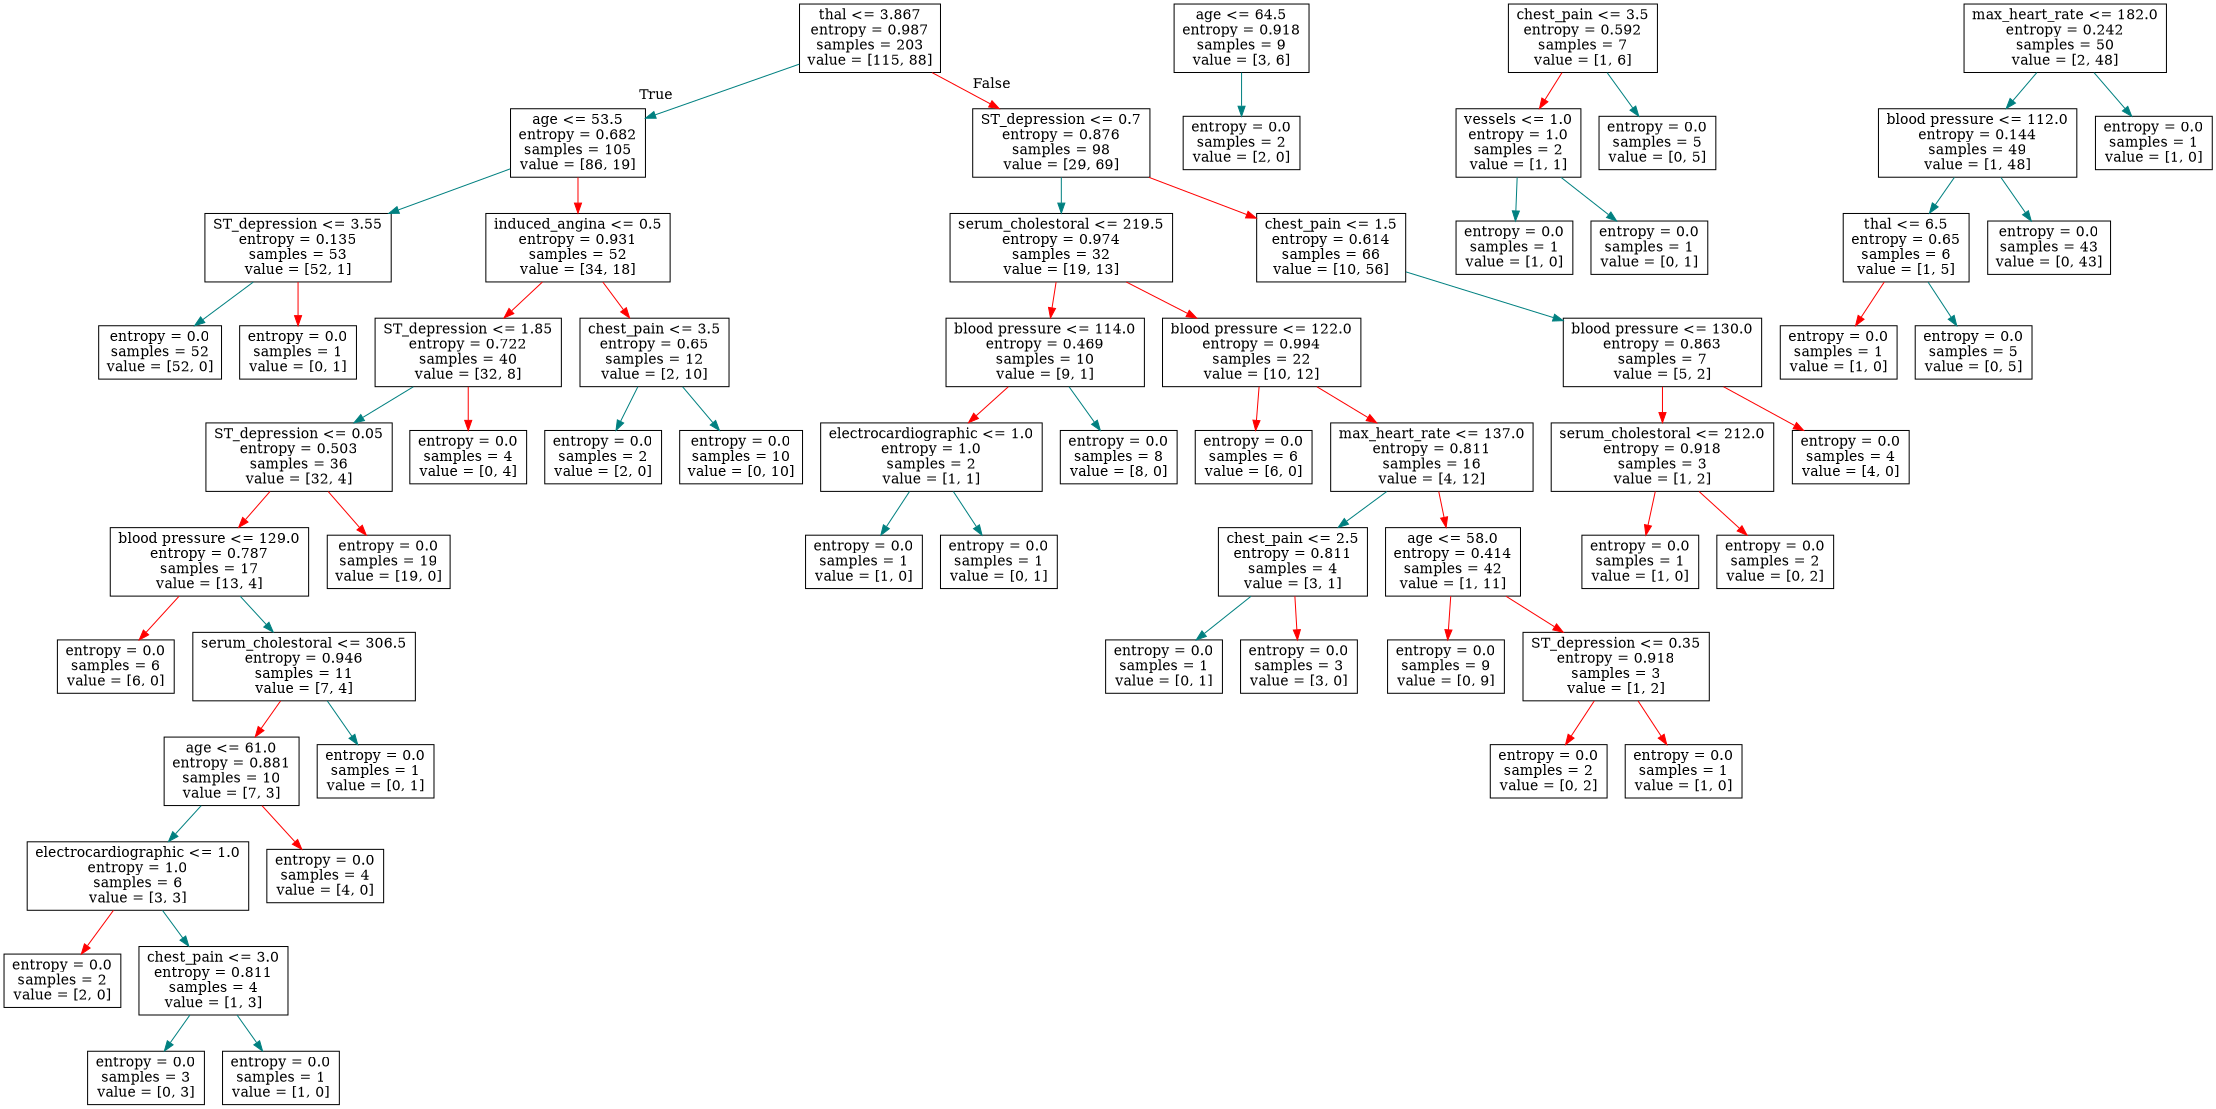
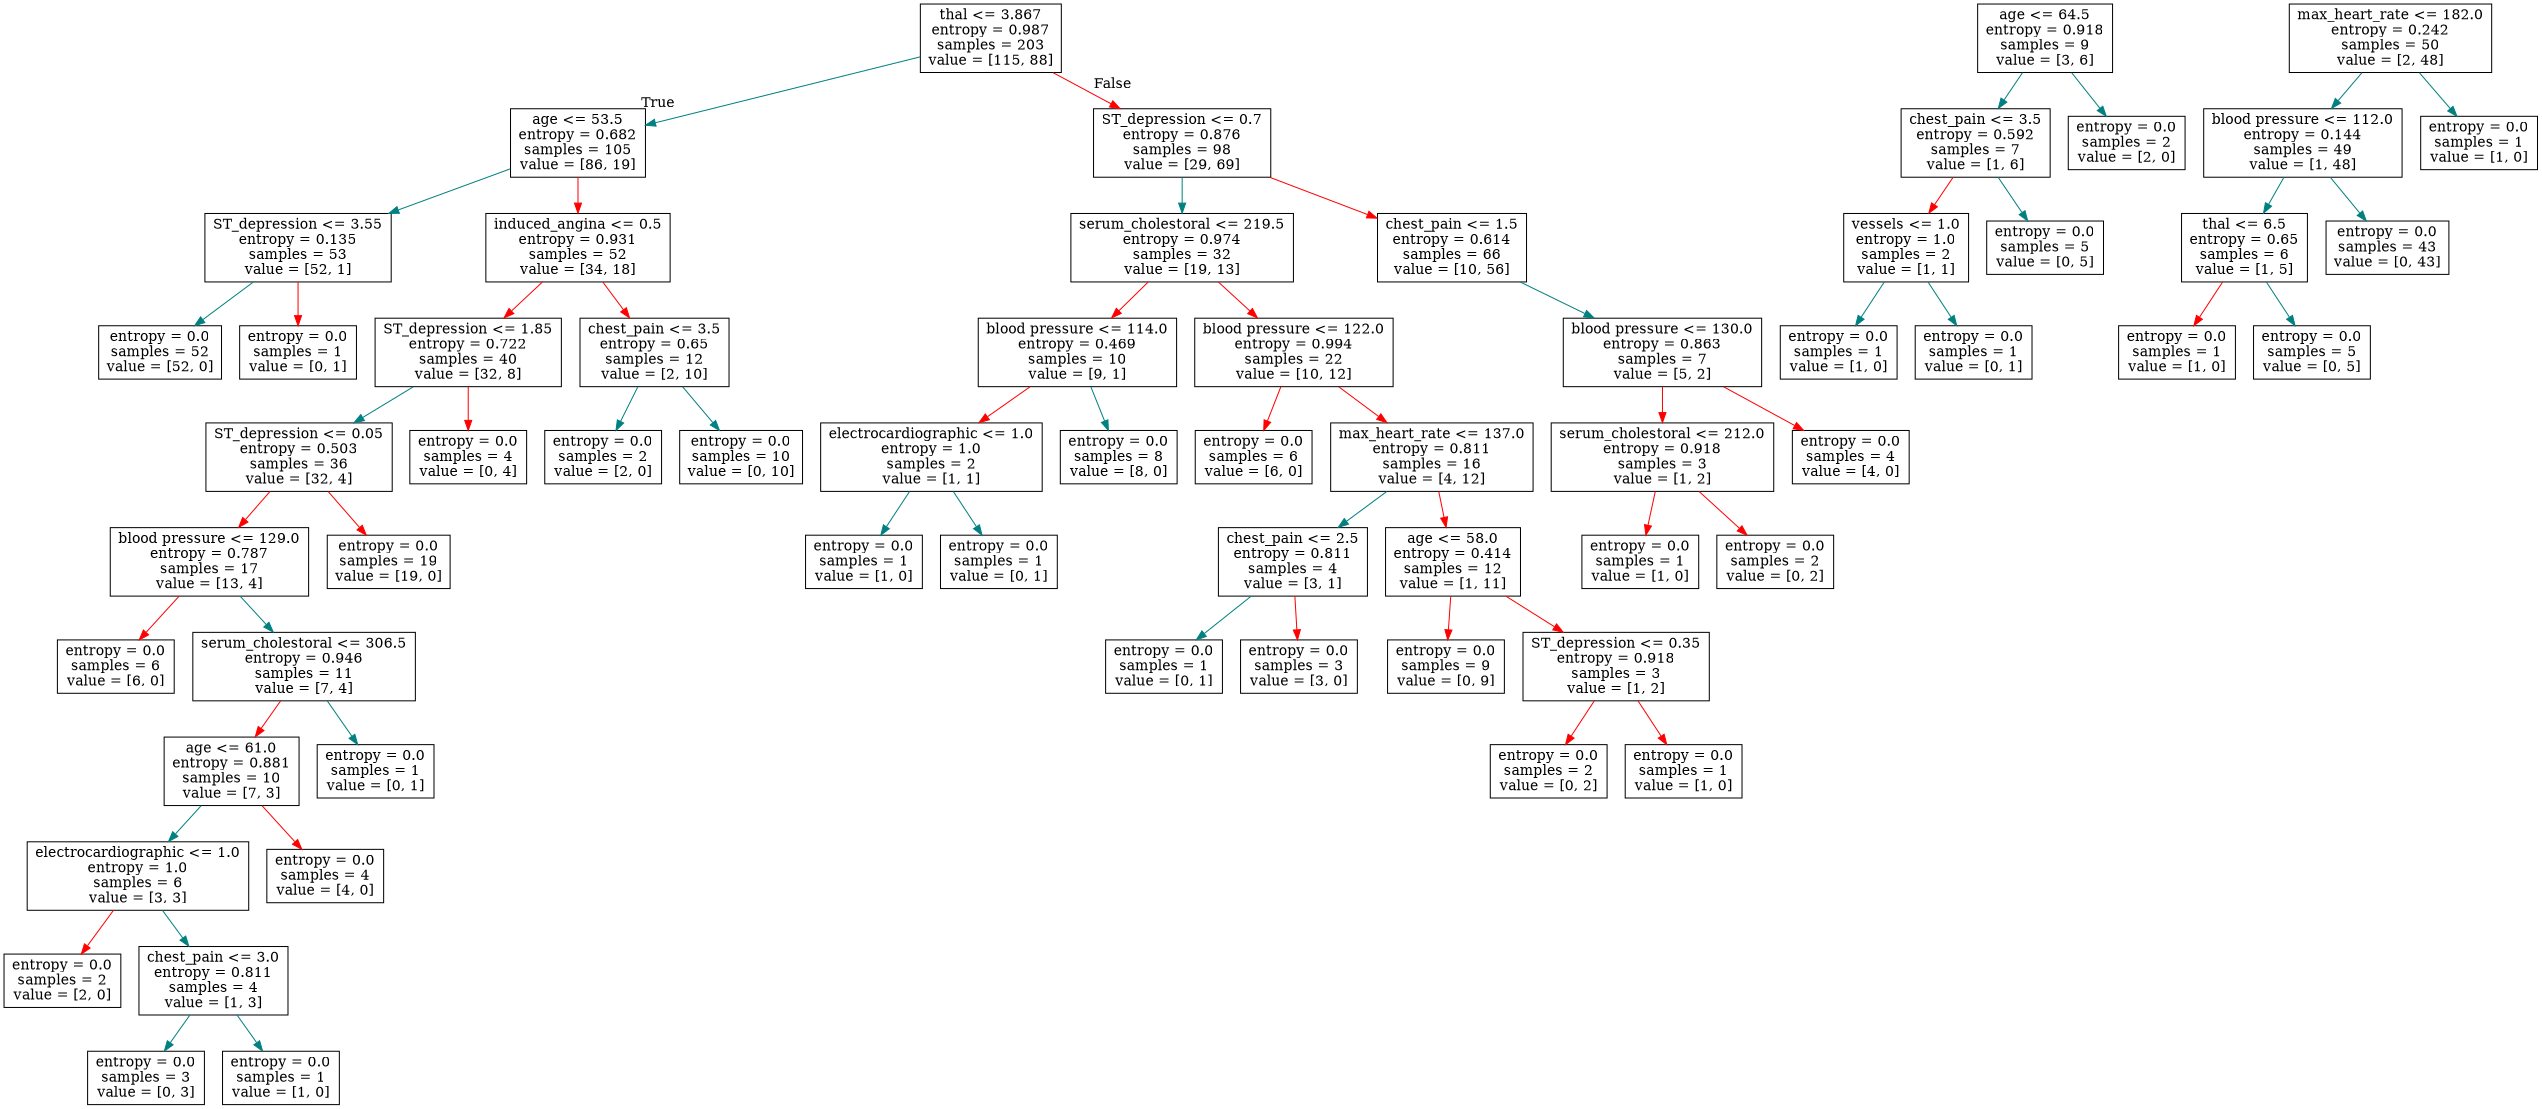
  digraph {
    node [shape=box]
    edge [color=red]
    n1 [label="thal <= 3.867\nentropy = 0.987\nsamples = 203\nvalue = [115, 88]"]
    n2 [label="age <= 53.5\nentropy = 0.682\nsamples = 105\nvalue = [86, 19]"]
    n3 [label="ST_depression <= 0.7\nentropy = 0.876\nsamples = 98\nvalue = [29, 69]"]
    n4 [label="ST_depression <= 3.55\nentropy = 0.135\nsamples = 53\nvalue = [52, 1]"]
    n5 [label="induced_angina <= 0.5\nentropy = 0.931\nsamples = 52\nvalue = [34, 18]"]
    n6 [label="serum_cholestoral <= 219.5\nentropy = 0.974\nsamples = 32\nvalue = [19, 13]"]
    n7 [label="chest_pain <= 1.5\nentropy = 0.614\nsamples = 66\nvalue = [10, 56]"]
    n8 [label="entropy = 0.0\nsamples = 52\nvalue = [52, 0]"]
    n9 [label="entropy = 0.0\nsamples = 1\nvalue = [0, 1]"]
    n10 [label="ST_depression <= 1.85\nentropy = 0.722\nsamples = 40\nvalue = [32, 8]"]
    n11 [label="chest_pain <= 3.5\nentropy = 0.65\nsamples = 12\nvalue = [2, 10]"]
    n12 [label="ST_depression <= 0.05\nentropy = 0.503\nsamples = 36\nvalue = [32, 4]"]
    n13 [label="entropy = 0.0\nsamples = 4\nvalue = [0, 4]"]
    n14 [label="entropy = 0.0\nsamples = 2\nvalue = [2, 0]"]
    n15 [label="entropy = 0.0\nsamples = 10\nvalue = [0, 10]"]
    n16 [label="blood pressure <= 129.0\nentropy = 0.787\nsamples = 17\nvalue = [13, 4]"]
    n17 [label="entropy = 0.0\nsamples = 19\nvalue = [19, 0]"]
    n18 [label="entropy = 0.0\nsamples = 6\nvalue = [6, 0]"]
    n19 [label="serum_cholestoral <= 306.5\nentropy = 0.946\nsamples = 11\nvalue = [7, 4]"]
    n20 [label="age <= 61.0\nentropy = 0.881\nsamples = 10\nvalue = [7, 3]"]
    n21 [label="entropy = 0.0\nsamples = 1\nvalue = [0, 1]"]
    n22 [label="electrocardiographic <= 1.0\nentropy = 1.0\nsamples = 6\nvalue = [3, 3]"]
    n23 [label="entropy = 0.0\nsamples = 4\nvalue = [4, 0]"]
    n24 [label="entropy = 0.0\nsamples = 2\nvalue = [2, 0]"]
    n25 [label="chest_pain <= 3.0\nentropy = 0.811\nsamples = 4\nvalue = [1, 3]"]
    n26 [label="entropy = 0.0\nsamples = 3\nvalue = [0, 3]"]
    n27 [label="entropy = 0.0\nsamples = 1\nvalue = [1, 0]"]
    n28 [label="blood pressure <= 114.0\nentropy = 0.469\nsamples = 10\nvalue = [9, 1]"]
    n29 [label="blood pressure <= 122.0\nentropy = 0.994\nsamples = 22\nvalue = [10, 12]"]
    n30 [label="blood pressure <= 130.0\nentropy = 0.863\nsamples = 7\nvalue = [5, 2]"]
    n31 [label="electrocardiographic <= 1.0\nentropy = 1.0\nsamples = 2\nvalue = [1, 1]"]
    n32 [label="entropy = 0.0\nsamples = 8\nvalue = [8, 0]"]
    n33 [label="entropy = 0.0\nsamples = 6\nvalue = [6, 0]"]
    n34 [label="max_heart_rate <= 137.0\nentropy = 0.811\nsamples = 16\nvalue = [4, 12]"]
    n35 [label="entropy = 0.0\nsamples = 1\nvalue = [1, 0]"]
    n36 [label="entropy = 0.0\nsamples = 1\nvalue = [0, 1]"]
    n37 [label="chest_pain <= 2.5\nentropy = 0.811\nsamples = 4\nvalue = [3, 1]"]
-   n38 [label="age <= 58.0\nentropy = 0.414\nsamples = 42\nvalue = [1, 11]"]
+   n38 [label="age <= 58.0\nentropy = 0.414\nsamples = 12\nvalue = [1, 11]"]
    n39 [label="entropy = 0.0\nsamples = 1\nvalue = [0, 1]"]
    n40 [label="entropy = 0.0\nsamples = 3\nvalue = [3, 0]"]
    n41 [label="entropy = 0.0\nsamples = 9\nvalue = [0, 9]"]
    n42 [label="ST_depression <= 0.35\nentropy = 0.918\nsamples = 3\nvalue = [1, 2]"]
    n43 [label="entropy = 0.0\nsamples = 2\nvalue = [0, 2]"]
    n44 [label="entropy = 0.0\nsamples = 1\nvalue = [1, 0]"]
    n45 [label="serum_cholestoral <= 212.0\nentropy = 0.918\nsamples = 3\nvalue = [1, 2]"]
    n46 [label="entropy = 0.0\nsamples = 4\nvalue = [4, 0]"]
    n47 [label="entropy = 0.0\nsamples = 1\nvalue = [1, 0]"]
    n48 [label="entropy = 0.0\nsamples = 2\nvalue = [0, 2]"]
    n49 [label="age <= 64.5\nentropy = 0.918\nsamples = 9\nvalue = [3, 6]"]
    n50 [label="chest_pain <= 3.5\nentropy = 0.592\nsamples = 7\nvalue = [1, 6]"]
    n51 [label="entropy = 0.0\nsamples = 2\nvalue = [2, 0]"]
    n52 [label="max_heart_rate <= 182.0\nentropy = 0.242\nsamples = 50\nvalue = [2, 48]"]
    n53 [label="blood pressure <= 112.0\nentropy = 0.144\nsamples = 49\nvalue = [1, 48]"]
    n54 [label="entropy = 0.0\nsamples = 1\nvalue = [1, 0]"]
    n55 [label="vessels <= 1.0\nentropy = 1.0\nsamples = 2\nvalue = [1, 1]"]
    n56 [label="entropy = 0.0\nsamples = 5\nvalue = [0, 5]"]
    n57 [label="entropy = 0.0\nsamples = 1\nvalue = [1, 0]"]
    n58 [label="entropy = 0.0\nsamples = 1\nvalue = [0, 1]"]
    n59 [label="thal <= 6.5\nentropy = 0.65\nsamples = 6\nvalue = [1, 5]"]
    n60 [label="entropy = 0.0\nsamples = 43\nvalue = [0, 43]"]
    n61 [label="entropy = 0.0\nsamples = 1\nvalue = [1, 0]"]
    n62 [label="entropy = 0.0\nsamples = 5\nvalue = [0, 5]"]
    n1 -> n2 [color=teal headlabel=True labelangle=45 labeldistance=2.5]
    n1 -> n3 [headlabel=False labelangle=-45 labeldistance=2.5]
    n2 -> n4 [color=teal]
    n2 -> n5
    n3 -> n6 [color=teal]
    n3 -> n7
    n4 -> n8 [color=teal]
    n4 -> n9
    n5 -> n10
    n5 -> n11
    n6 -> n28
    n6 -> n29
    n7 -> n30 [color=teal]
    n10 -> n12 [color=teal]
    n10 -> n13
    n11 -> n14 [color=teal]
    n11 -> n15 [color=teal]
    n12 -> n16
    n12 -> n17
    n16 -> n18
    n16 -> n19 [color=teal]
    n19 -> n20
    n19 -> n21 [color=teal]
    n20 -> n22 [color=teal]
    n20 -> n23
    n22 -> n24
    n22 -> n25 [color=teal]
    n25 -> n26 [color=teal]
    n25 -> n27 [color=teal]
    n28 -> n31
    n28 -> n32 [color=teal]
    n29 -> n33
    n29 -> n34
    n30 -> n45
    n30 -> n46
    n31 -> n35 [color=teal]
    n31 -> n36 [color=teal]
    n34 -> n37 [color=teal]
    n34 -> n38
    n37 -> n39 [color=teal]
    n37 -> n40
    n38 -> n41
    n38 -> n42
    n42 -> n43
    n42 -> n44
    n45 -> n47
    n45 -> n48
+   n49 -> n50 [color=teal]
    n49 -> n51 [color=teal]
    n50 -> n55
    n50 -> n56 [color=teal]
    n52 -> n53 [color=teal]
    n52 -> n54 [color=teal]
    n53 -> n59 [color=teal]
    n53 -> n60 [color=teal]
    n55 -> n57 [color=teal]
    n55 -> n58 [color=teal]
    n59 -> n61
    n59 -> n62 [color=teal]
  }
